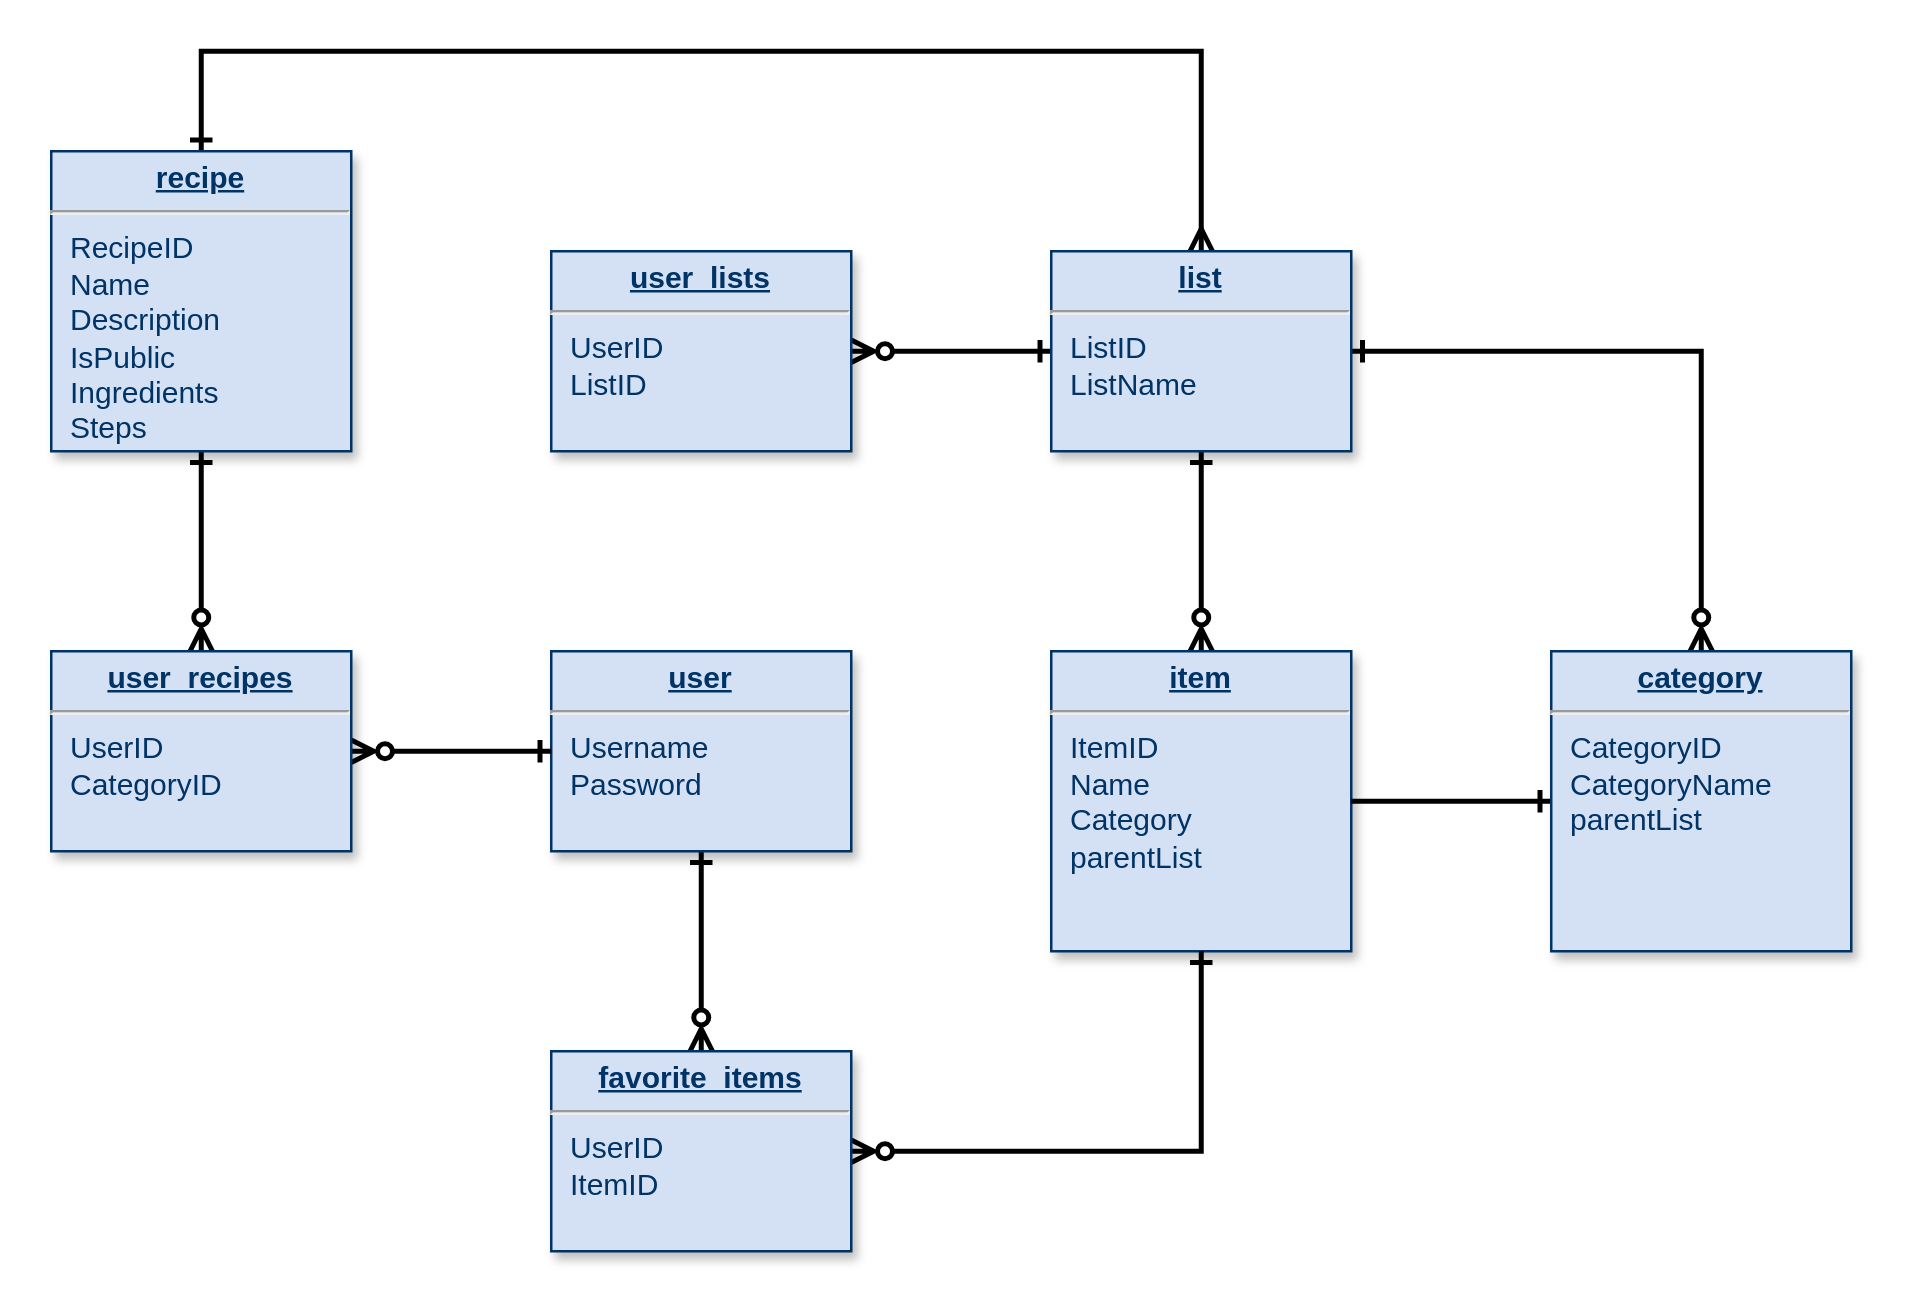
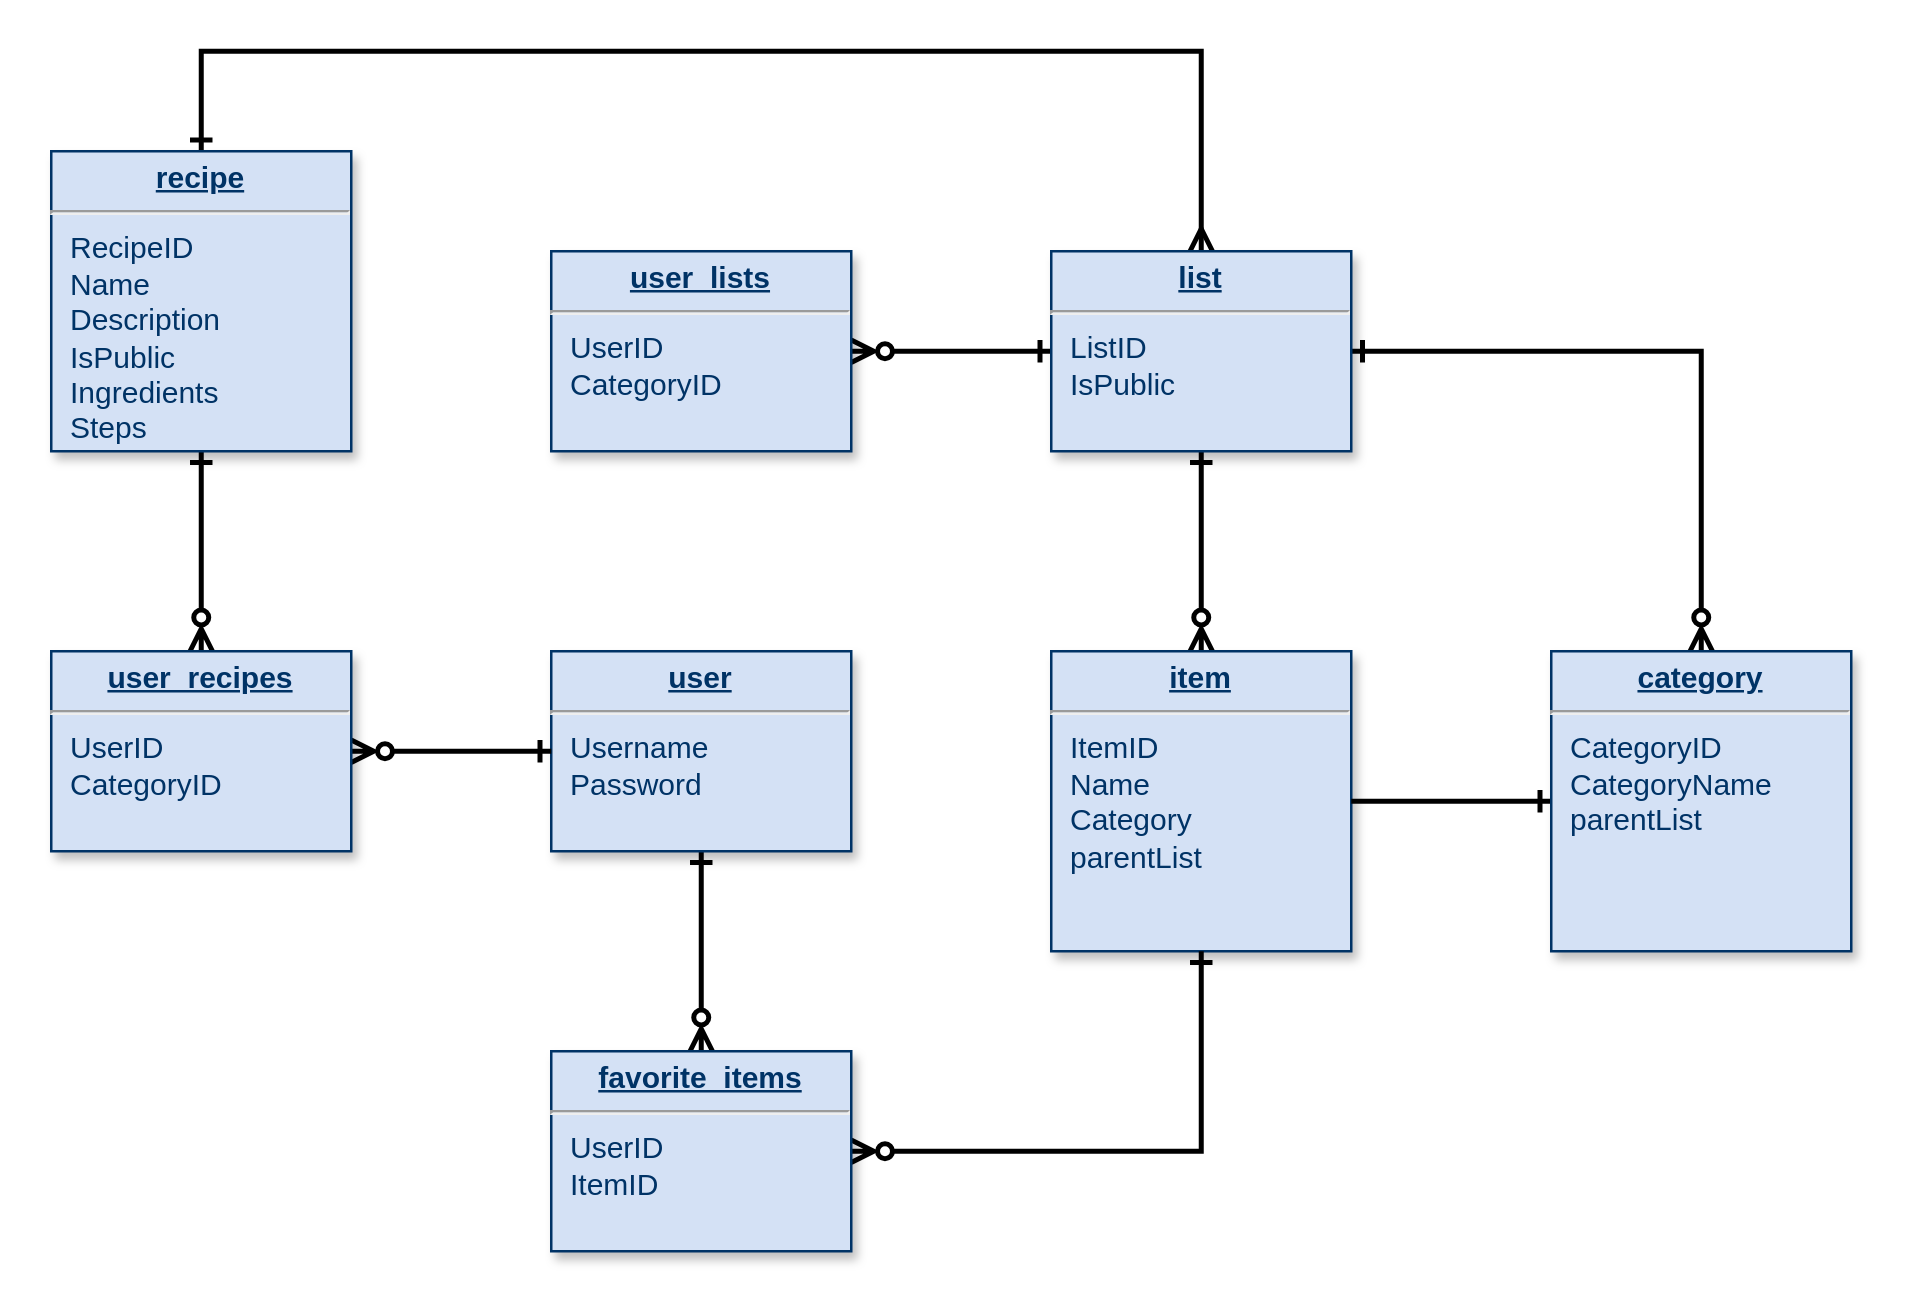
  <mxCell id="0" />
  <mxCell id="1" parent="0" />
  <mxCell id="2" style="edgeStyle=orthogonalEdgeStyle;rounded=0;orthogonalLoop=1;jettySize=auto;html=1;endArrow=ERzeroToMany;endFill=0;startArrow=ERone;startFill=0;strokeWidth=2;" edge="1" parent="1" source="3" target="16"><mxGeometry relative="1" as="geometry" /></mxCell>
  <mxCell id="3" value="&lt;p style=&quot;margin: 0px; margin-top: 4px; text-align: center; text-decoration: underline;&quot;&gt;&lt;strong&gt;user&lt;/strong&gt;&lt;/p&gt;&lt;hr&gt;&lt;p style=&quot;margin: 0px; margin-left: 8px;&quot;&gt;&lt;span style=&quot;background-color: initial;&quot;&gt;Username&lt;/span&gt;&lt;br&gt;&lt;/p&gt;&lt;p style=&quot;margin: 0px; margin-left: 8px;&quot;&gt;Password&lt;/p&gt;" style="verticalAlign=top;align=left;overflow=fill;fontSize=12;fontFamily=Helvetica;html=1;strokeColor=#003366;shadow=1;fillColor=#D4E1F5;fontColor=#003366" parent="1" vertex="1"><mxGeometry x="220" y="260" width="120" height="80" as="geometry" /></mxCell>
  <mxCell id="4" style="edgeStyle=orthogonalEdgeStyle;rounded=0;orthogonalLoop=1;jettySize=auto;html=1;fontFamily=Helvetica;fontSize=12;fontColor=#003366;startArrow=ERzeroToMany;startFill=0;endArrow=ERone;endFill=0;strokeWidth=2;" parent="1" source="5" target="11" edge="1"><mxGeometry relative="1" as="geometry" /></mxCell>
  <mxCell id="5" value="&lt;p style=&quot;margin: 0px; margin-top: 4px; text-align: center; text-decoration: underline;&quot;&gt;&lt;strong&gt;item&lt;/strong&gt;&lt;/p&gt;&lt;hr&gt;&lt;p style=&quot;margin: 0px; margin-left: 8px;&quot;&gt;ItemID&lt;/p&gt;&lt;p style=&quot;margin: 0px; margin-left: 8px;&quot;&gt;Name&lt;/p&gt;&lt;p style=&quot;margin: 0px; margin-left: 8px;&quot;&gt;Category&lt;/p&gt;&lt;p style=&quot;margin: 0px; margin-left: 8px;&quot;&gt;parentList&lt;/p&gt;" style="verticalAlign=top;align=left;overflow=fill;fontSize=12;fontFamily=Helvetica;html=1;strokeColor=#003366;shadow=1;fillColor=#D4E1F5;fontColor=#003366" parent="1" vertex="1"><mxGeometry x="420" y="260" width="120" height="120" as="geometry" /></mxCell>
  <mxCell id="6" style="edgeStyle=orthogonalEdgeStyle;rounded=0;orthogonalLoop=1;jettySize=auto;html=1;fontFamily=Helvetica;fontSize=12;fontColor=#003366;startArrow=ERone;startFill=0;endArrow=none;endFill=0;strokeWidth=2;" parent="1" source="8" target="5" edge="1"><mxGeometry relative="1" as="geometry" /></mxCell>
  <mxCell id="7" style="edgeStyle=orthogonalEdgeStyle;rounded=0;orthogonalLoop=1;jettySize=auto;html=1;entryX=1;entryY=0.5;entryDx=0;entryDy=0;exitX=0.5;exitY=0;exitDx=0;exitDy=0;startArrow=ERzeroToMany;startFill=0;endArrow=ERone;endFill=0;strokeWidth=2;" parent="1" source="8" target="11" edge="1"><mxGeometry relative="1" as="geometry" /></mxCell>
  <mxCell id="8" value="&lt;p style=&quot;margin: 0px; margin-top: 4px; text-align: center; text-decoration: underline;&quot;&gt;&lt;b&gt;category&lt;/b&gt;&lt;/p&gt;&lt;hr&gt;&lt;p style=&quot;margin: 0px; margin-left: 8px;&quot;&gt;CategoryID&lt;/p&gt;&lt;p style=&quot;margin: 0px; margin-left: 8px;&quot;&gt;CategoryName&lt;/p&gt;&lt;p style=&quot;margin: 0px; margin-left: 8px;&quot;&gt;parentList&lt;/p&gt;" style="verticalAlign=top;align=left;overflow=fill;fontSize=12;fontFamily=Helvetica;html=1;strokeColor=#003366;shadow=1;fillColor=#D4E1F5;fontColor=#003366" parent="1" vertex="1"><mxGeometry x="620" y="260" width="120" height="120" as="geometry" /></mxCell>
  <mxCell id="9" style="edgeStyle=orthogonalEdgeStyle;rounded=0;orthogonalLoop=1;jettySize=auto;html=1;exitX=0;exitY=0.5;exitDx=0;exitDy=0;endArrow=ERzeroToMany;endFill=0;startArrow=ERone;startFill=0;strokeWidth=2;" edge="1" parent="1" source="11" target="14"><mxGeometry relative="1" as="geometry" /></mxCell>
  <mxCell id="10" style="edgeStyle=orthogonalEdgeStyle;rounded=0;orthogonalLoop=1;jettySize=auto;html=1;strokeWidth=2;startArrow=ERmany;startFill=0;endArrow=ERone;endFill=0;" edge="1" parent="1" source="11" target="13"><mxGeometry relative="1" as="geometry"><Array as="points"><mxPoint x="480" y="20" /><mxPoint x="80" y="20" /></Array></mxGeometry></mxCell>
- <mxCell id="11" value="&lt;p style=&quot;margin: 0px; margin-top: 4px; text-align: center; text-decoration: underline;&quot;&gt;&lt;b&gt;list&lt;/b&gt;&lt;/p&gt;&lt;hr&gt;&lt;p style=&quot;margin: 0px; margin-left: 8px;&quot;&gt;ListID&lt;/p&gt;&lt;p style=&quot;margin: 0px; margin-left: 8px;&quot;&gt;ListName&lt;/p&gt;" style="verticalAlign=top;align=left;overflow=fill;fontSize=12;fontFamily=Helvetica;html=1;strokeColor=#003366;shadow=1;fillColor=#D4E1F5;fontColor=#003366" parent="1" vertex="1"><mxGeometry x="420" y="100" width="120" height="80" as="geometry" /></mxCell>
+ <mxCell id="11" value="&lt;p style=&quot;margin: 0px; margin-top: 4px; text-align: center; text-decoration: underline;&quot;&gt;&lt;b&gt;list&lt;/b&gt;&lt;/p&gt;&lt;hr&gt;&lt;p style=&quot;margin: 0px; margin-left: 8px;&quot;&gt;ListID&lt;/p&gt;&lt;p style=&quot;margin: 0px; margin-left: 8px;&quot;&gt;IsPublic&lt;/p&gt;" style="verticalAlign=top;align=left;overflow=fill;fontSize=12;fontFamily=Helvetica;html=1;strokeColor=#003366;shadow=1;fillColor=#D4E1F5;fontColor=#003366" parent="1" vertex="1"><mxGeometry x="420" y="100" width="120" height="80" as="geometry" /></mxCell>
  <mxCell id="12" style="edgeStyle=orthogonalEdgeStyle;rounded=0;orthogonalLoop=1;jettySize=auto;html=1;strokeWidth=2;endArrow=ERzeroToMany;endFill=0;startArrow=ERone;startFill=0;" edge="1" parent="1" source="13" target="18"><mxGeometry relative="1" as="geometry" /></mxCell>
  <mxCell id="13" value="&lt;p style=&quot;margin: 0px; margin-top: 4px; text-align: center; text-decoration: underline;&quot;&gt;&lt;strong&gt;recipe&lt;/strong&gt;&lt;/p&gt;&lt;hr&gt;&lt;p style=&quot;margin: 0px; margin-left: 8px;&quot;&gt;RecipeID&lt;/p&gt;&lt;p style=&quot;margin: 0px; margin-left: 8px;&quot;&gt;Name&lt;/p&gt;&lt;p style=&quot;margin: 0px; margin-left: 8px;&quot;&gt;Description&lt;/p&gt;&lt;p style=&quot;margin: 0px; margin-left: 8px;&quot;&gt;IsPublic&lt;/p&gt;&lt;p style=&quot;margin: 0px; margin-left: 8px;&quot;&gt;&lt;span style=&quot;background-color: initial;&quot;&gt;Ingredients&lt;/span&gt;&lt;br&gt;&lt;/p&gt;&lt;p style=&quot;margin: 0px; margin-left: 8px;&quot;&gt;Steps&lt;/p&gt;" style="verticalAlign=top;align=left;overflow=fill;fontSize=12;fontFamily=Helvetica;html=1;strokeColor=#003366;shadow=1;fillColor=#D4E1F5;fontColor=#003366" parent="1" vertex="1"><mxGeometry x="20" y="60" width="120" height="120" as="geometry" /></mxCell>
- <mxCell id="14" value="&lt;p style=&quot;margin: 0px; margin-top: 4px; text-align: center; text-decoration: underline;&quot;&gt;&lt;strong&gt;user_lists&lt;/strong&gt;&lt;/p&gt;&lt;hr&gt;&lt;p style=&quot;margin: 0px; margin-left: 8px;&quot;&gt;UserID&lt;/p&gt;&lt;p style=&quot;margin: 0px; margin-left: 8px;&quot;&gt;ListID&lt;/p&gt;" style="verticalAlign=top;align=left;overflow=fill;fontSize=12;fontFamily=Helvetica;html=1;strokeColor=#003366;shadow=1;fillColor=#D4E1F5;fontColor=#003366" vertex="1" parent="1"><mxGeometry x="220" y="100" width="120" height="80" as="geometry" /></mxCell>
+ <mxCell id="14" value="&lt;p style=&quot;margin: 0px; margin-top: 4px; text-align: center; text-decoration: underline;&quot;&gt;&lt;strong&gt;user_lists&lt;/strong&gt;&lt;/p&gt;&lt;hr&gt;&lt;p style=&quot;margin: 0px; margin-left: 8px;&quot;&gt;UserID&lt;/p&gt;&lt;p style=&quot;margin: 0px; margin-left: 8px;&quot;&gt;CategoryID&lt;/p&gt;" style="verticalAlign=top;align=left;overflow=fill;fontSize=12;fontFamily=Helvetica;html=1;strokeColor=#003366;shadow=1;fillColor=#D4E1F5;fontColor=#003366" vertex="1" parent="1"><mxGeometry x="220" y="100" width="120" height="80" as="geometry" /></mxCell>
  <mxCell id="15" style="edgeStyle=orthogonalEdgeStyle;rounded=0;orthogonalLoop=1;jettySize=auto;html=1;strokeWidth=2;endArrow=ERone;endFill=0;startArrow=ERzeroToMany;startFill=0;" edge="1" parent="1" source="16" target="5"><mxGeometry relative="1" as="geometry" /></mxCell>
  <mxCell id="16" value="&lt;p style=&quot;margin: 0px; margin-top: 4px; text-align: center; text-decoration: underline;&quot;&gt;&lt;b&gt;favorite_items&lt;/b&gt;&lt;/p&gt;&lt;hr&gt;&lt;p style=&quot;margin: 0px; margin-left: 8px;&quot;&gt;UserID&lt;/p&gt;&lt;p style=&quot;margin: 0px; margin-left: 8px;&quot;&gt;ItemID&lt;/p&gt;" style="verticalAlign=top;align=left;overflow=fill;fontSize=12;fontFamily=Helvetica;html=1;strokeColor=#003366;shadow=1;fillColor=#D4E1F5;fontColor=#003366" vertex="1" parent="1"><mxGeometry x="220" y="420" width="120" height="80" as="geometry" /></mxCell>
  <mxCell id="17" style="edgeStyle=orthogonalEdgeStyle;rounded=0;orthogonalLoop=1;jettySize=auto;html=1;endArrow=ERone;endFill=0;strokeWidth=2;startArrow=ERzeroToMany;startFill=0;" edge="1" parent="1" source="18" target="3"><mxGeometry relative="1" as="geometry" /></mxCell>
  <mxCell id="18" value="&lt;p style=&quot;margin: 0px; margin-top: 4px; text-align: center; text-decoration: underline;&quot;&gt;&lt;strong&gt;user_recipes&lt;/strong&gt;&lt;/p&gt;&lt;hr&gt;&lt;p style=&quot;margin: 0px; margin-left: 8px;&quot;&gt;UserID&lt;/p&gt;&lt;p style=&quot;margin: 0px; margin-left: 8px;&quot;&gt;CategoryID&lt;/p&gt;" style="verticalAlign=top;align=left;overflow=fill;fontSize=12;fontFamily=Helvetica;html=1;strokeColor=#003366;shadow=1;fillColor=#D4E1F5;fontColor=#003366" vertex="1" parent="1"><mxGeometry x="20" y="260" width="120" height="80" as="geometry" /></mxCell>
